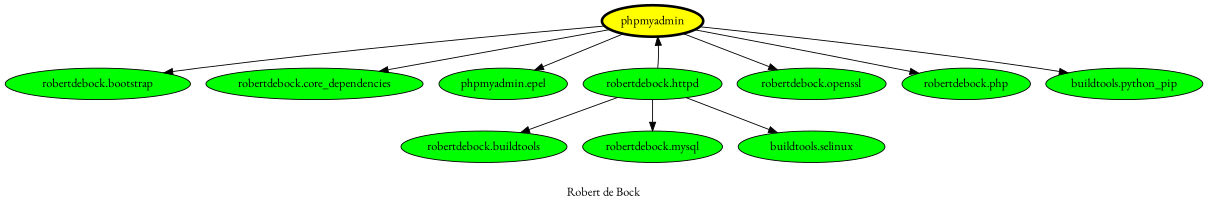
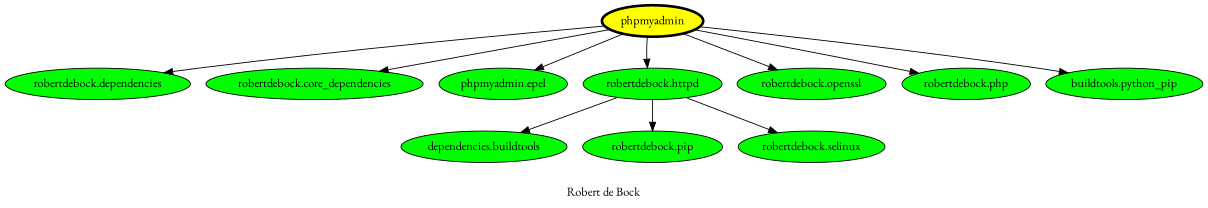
  digraph {
    fontname="EB Garamond"
    label="Robert de Bock"
    node [fillcolor=green fontname="EB Garamond" style=filled]
    edge [fontname="EB Garamond"]
    phpmyadmin [fillcolor=yellow penwidth=3]
-   "robertdebock.bootstrap"
+   "robertdebock.bootstrap" [label="robertdebock.dependencies"]
    "robertdebock.core_dependencies"
    n4 [label="phpmyadmin.epel"]
    "robertdebock.httpd"
    "robertdebock.openssl"
    "robertdebock.php"
    n8 [label="buildtools.python_pip"]
-   "robertdebock.buildtools"
-   "robertdebock.mysql"
-   "robertdebock.selinux" [label="buildtools.selinux"]
+   "robertdebock.buildtools" [label="dependencies.buildtools"]
+   "robertdebock.mysql" [label="robertdebock.pip"]
+   "robertdebock.selinux"
    phpmyadmin -> "robertdebock.bootstrap"
    phpmyadmin -> "robertdebock.core_dependencies"
    phpmyadmin -> n4
-   "robertdebock.httpd" -> phpmyadmin
+   phpmyadmin -> "robertdebock.httpd"
    phpmyadmin -> "robertdebock.openssl"
    phpmyadmin -> "robertdebock.php"
    phpmyadmin -> n8
    "robertdebock.httpd" -> "robertdebock.buildtools"
    "robertdebock.httpd" -> "robertdebock.mysql"
    "robertdebock.httpd" -> "robertdebock.selinux"
  }
